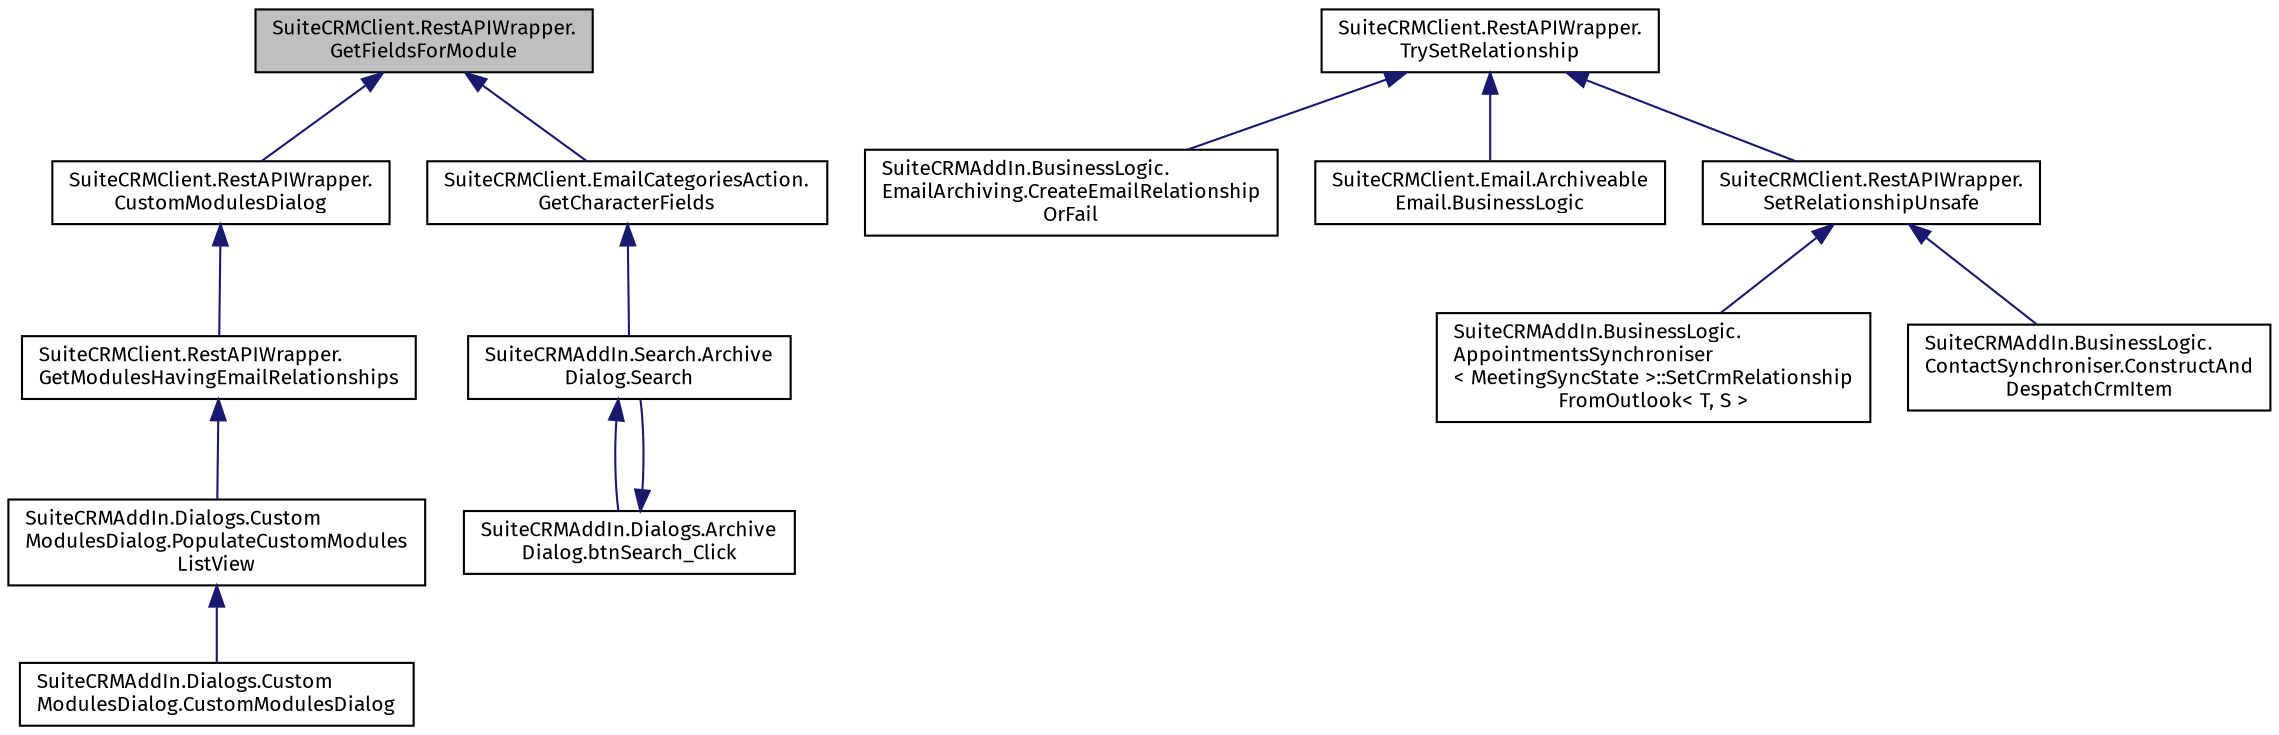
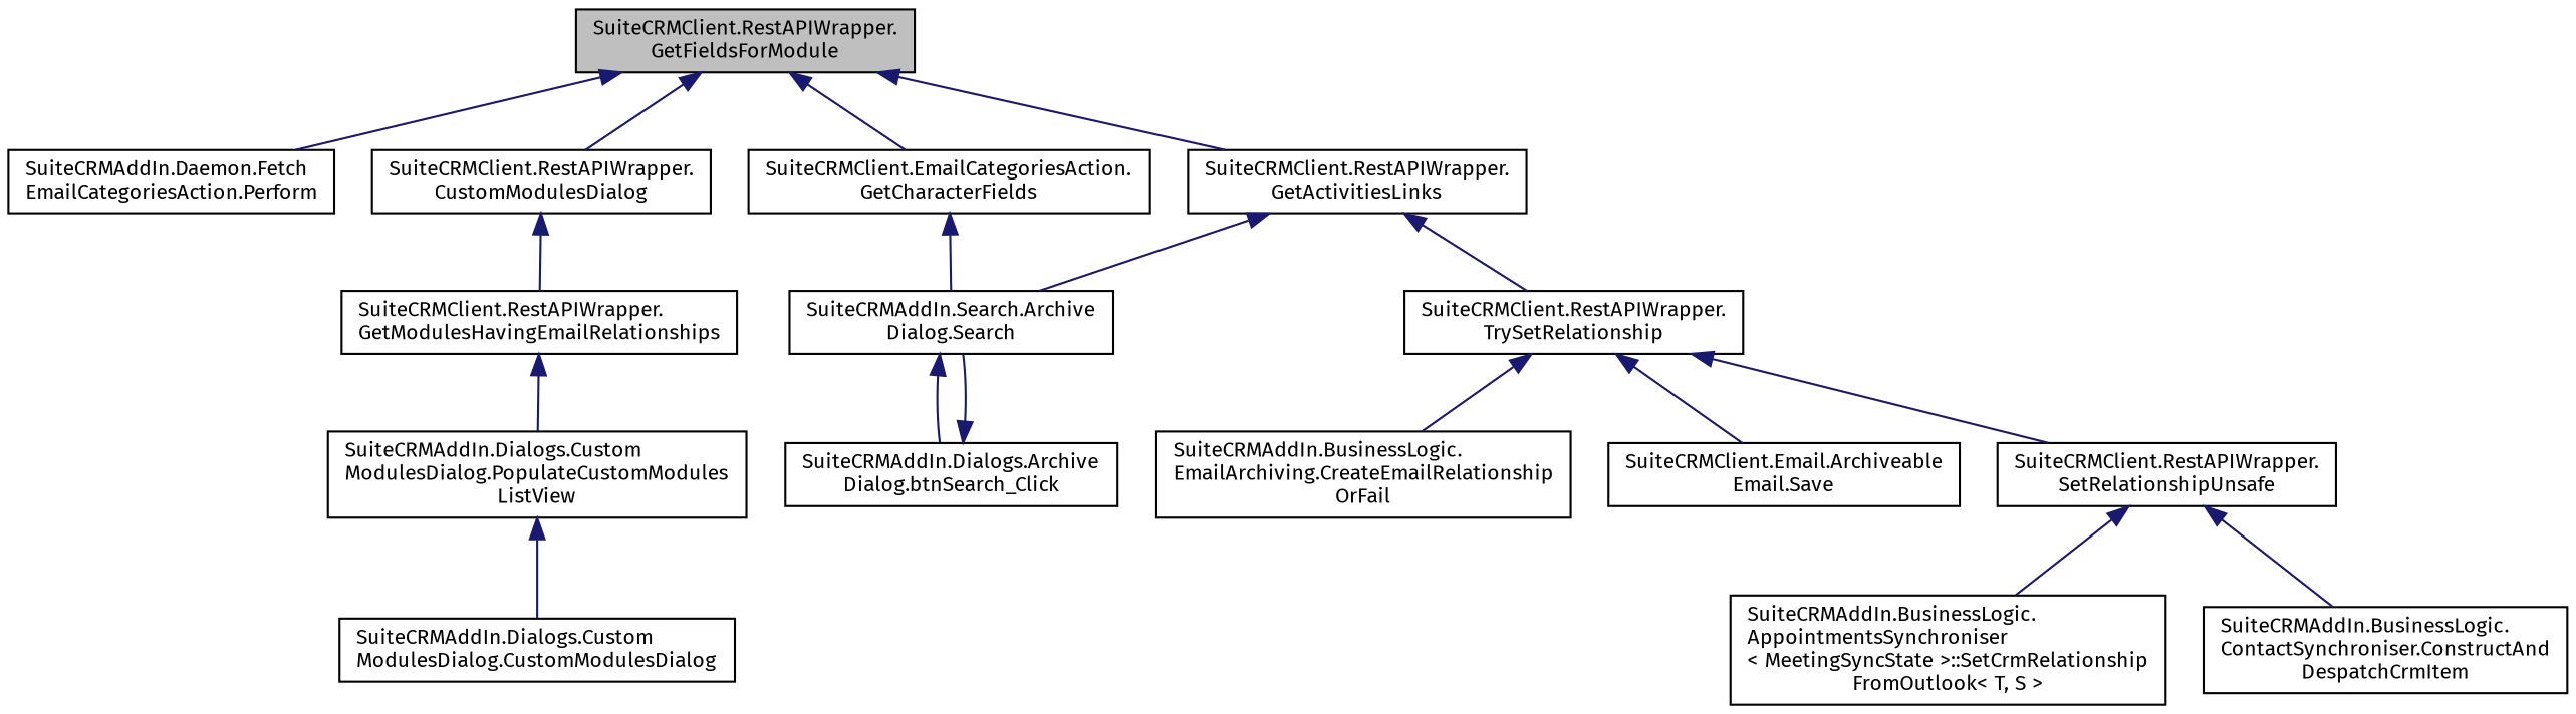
  digraph {
    fontname="Fira Sans"
    rankdir=TB
    node [color=black fillcolor=white fontname="Fira Sans" fontsize=10 shape=record style=filled]
    edge [color=midnightblue dir=back fontname="Fira Sans" fontsize=10 labelfontname=Helvetica labelfontsize=10 style=solid]
    n1 [fillcolor=grey75 fontcolor=black height=0.2 label="SuiteCRMClient.RestAPIWrapper.\lGetFieldsForModule" width=0.4]
+   n2 [height=0.2 label="SuiteCRMAddIn.Daemon.Fetch\lEmailCategoriesAction.Perform" width=0.4]
    n3 [height=0.2 label="SuiteCRMClient.RestAPIWrapper.\lCustomModulesDialog" width=0.4]
    n4 [height=0.2 label="SuiteCRMClient.EmailCategoriesAction.\lGetCharacterFields" width=0.4]
+   n5 [height=0.2 label="SuiteCRMClient.RestAPIWrapper.\lGetActivitiesLinks" width=0.4]
    n6 [height=0.2 label="SuiteCRMClient.RestAPIWrapper.\lGetModulesHavingEmailRelationships" width=0.4]
    n7 [height=0.2 label="SuiteCRMAddIn.Search.Archive\lDialog.Search" width=0.4]
    n8 [height=0.2 label="SuiteCRMClient.RestAPIWrapper.\lTrySetRelationship" width=0.4]
    n9 [height=0.2 label="SuiteCRMAddIn.Dialogs.Custom\lModulesDialog.PopulateCustomModules\lListView" width=0.4]
    n10 [height=0.2 label="SuiteCRMAddIn.Dialogs.Custom\lModulesDialog.CustomModulesDialog" width=0.4]
    n11 [height=0.2 label="SuiteCRMAddIn.Dialogs.Archive\lDialog.btnSearch_Click" width=0.4]
    n12 [height=0.2 label="SuiteCRMAddIn.BusinessLogic.\lEmailArchiving.CreateEmailRelationship\lOrFail" width=0.4]
-   n13 [height=0.2 label="SuiteCRMClient.Email.Archiveable\lEmail.BusinessLogic" width=0.4]
+   n13 [height=0.2 label="SuiteCRMClient.Email.Archiveable\lEmail.Save" width=0.4]
    n14 [height=0.2 label="SuiteCRMClient.RestAPIWrapper.\lSetRelationshipUnsafe" width=0.4]
    n15 [height=0.2 label="SuiteCRMAddIn.BusinessLogic.\lAppointmentsSynchroniser\l\< MeetingSyncState \>::SetCrmRelationship\lFromOutlook\< T, S \>" width=0.4]
    n16 [height=0.2 label="SuiteCRMAddIn.BusinessLogic.\lContactSynchroniser.ConstructAnd\lDespatchCrmItem" width=0.4]
+   n1 -> n2
    n1 -> n3
    n1 -> n4
+   n1 -> n5
    n3 -> n6
    n4 -> n7
+   n5 -> n7
+   n5 -> n8
    n6 -> n9
    n7 -> n11
    n8 -> n12
    n8 -> n13
    n8 -> n14
    n9 -> n10
    n11 -> n7
    n14 -> n15
    n14 -> n16
  }
